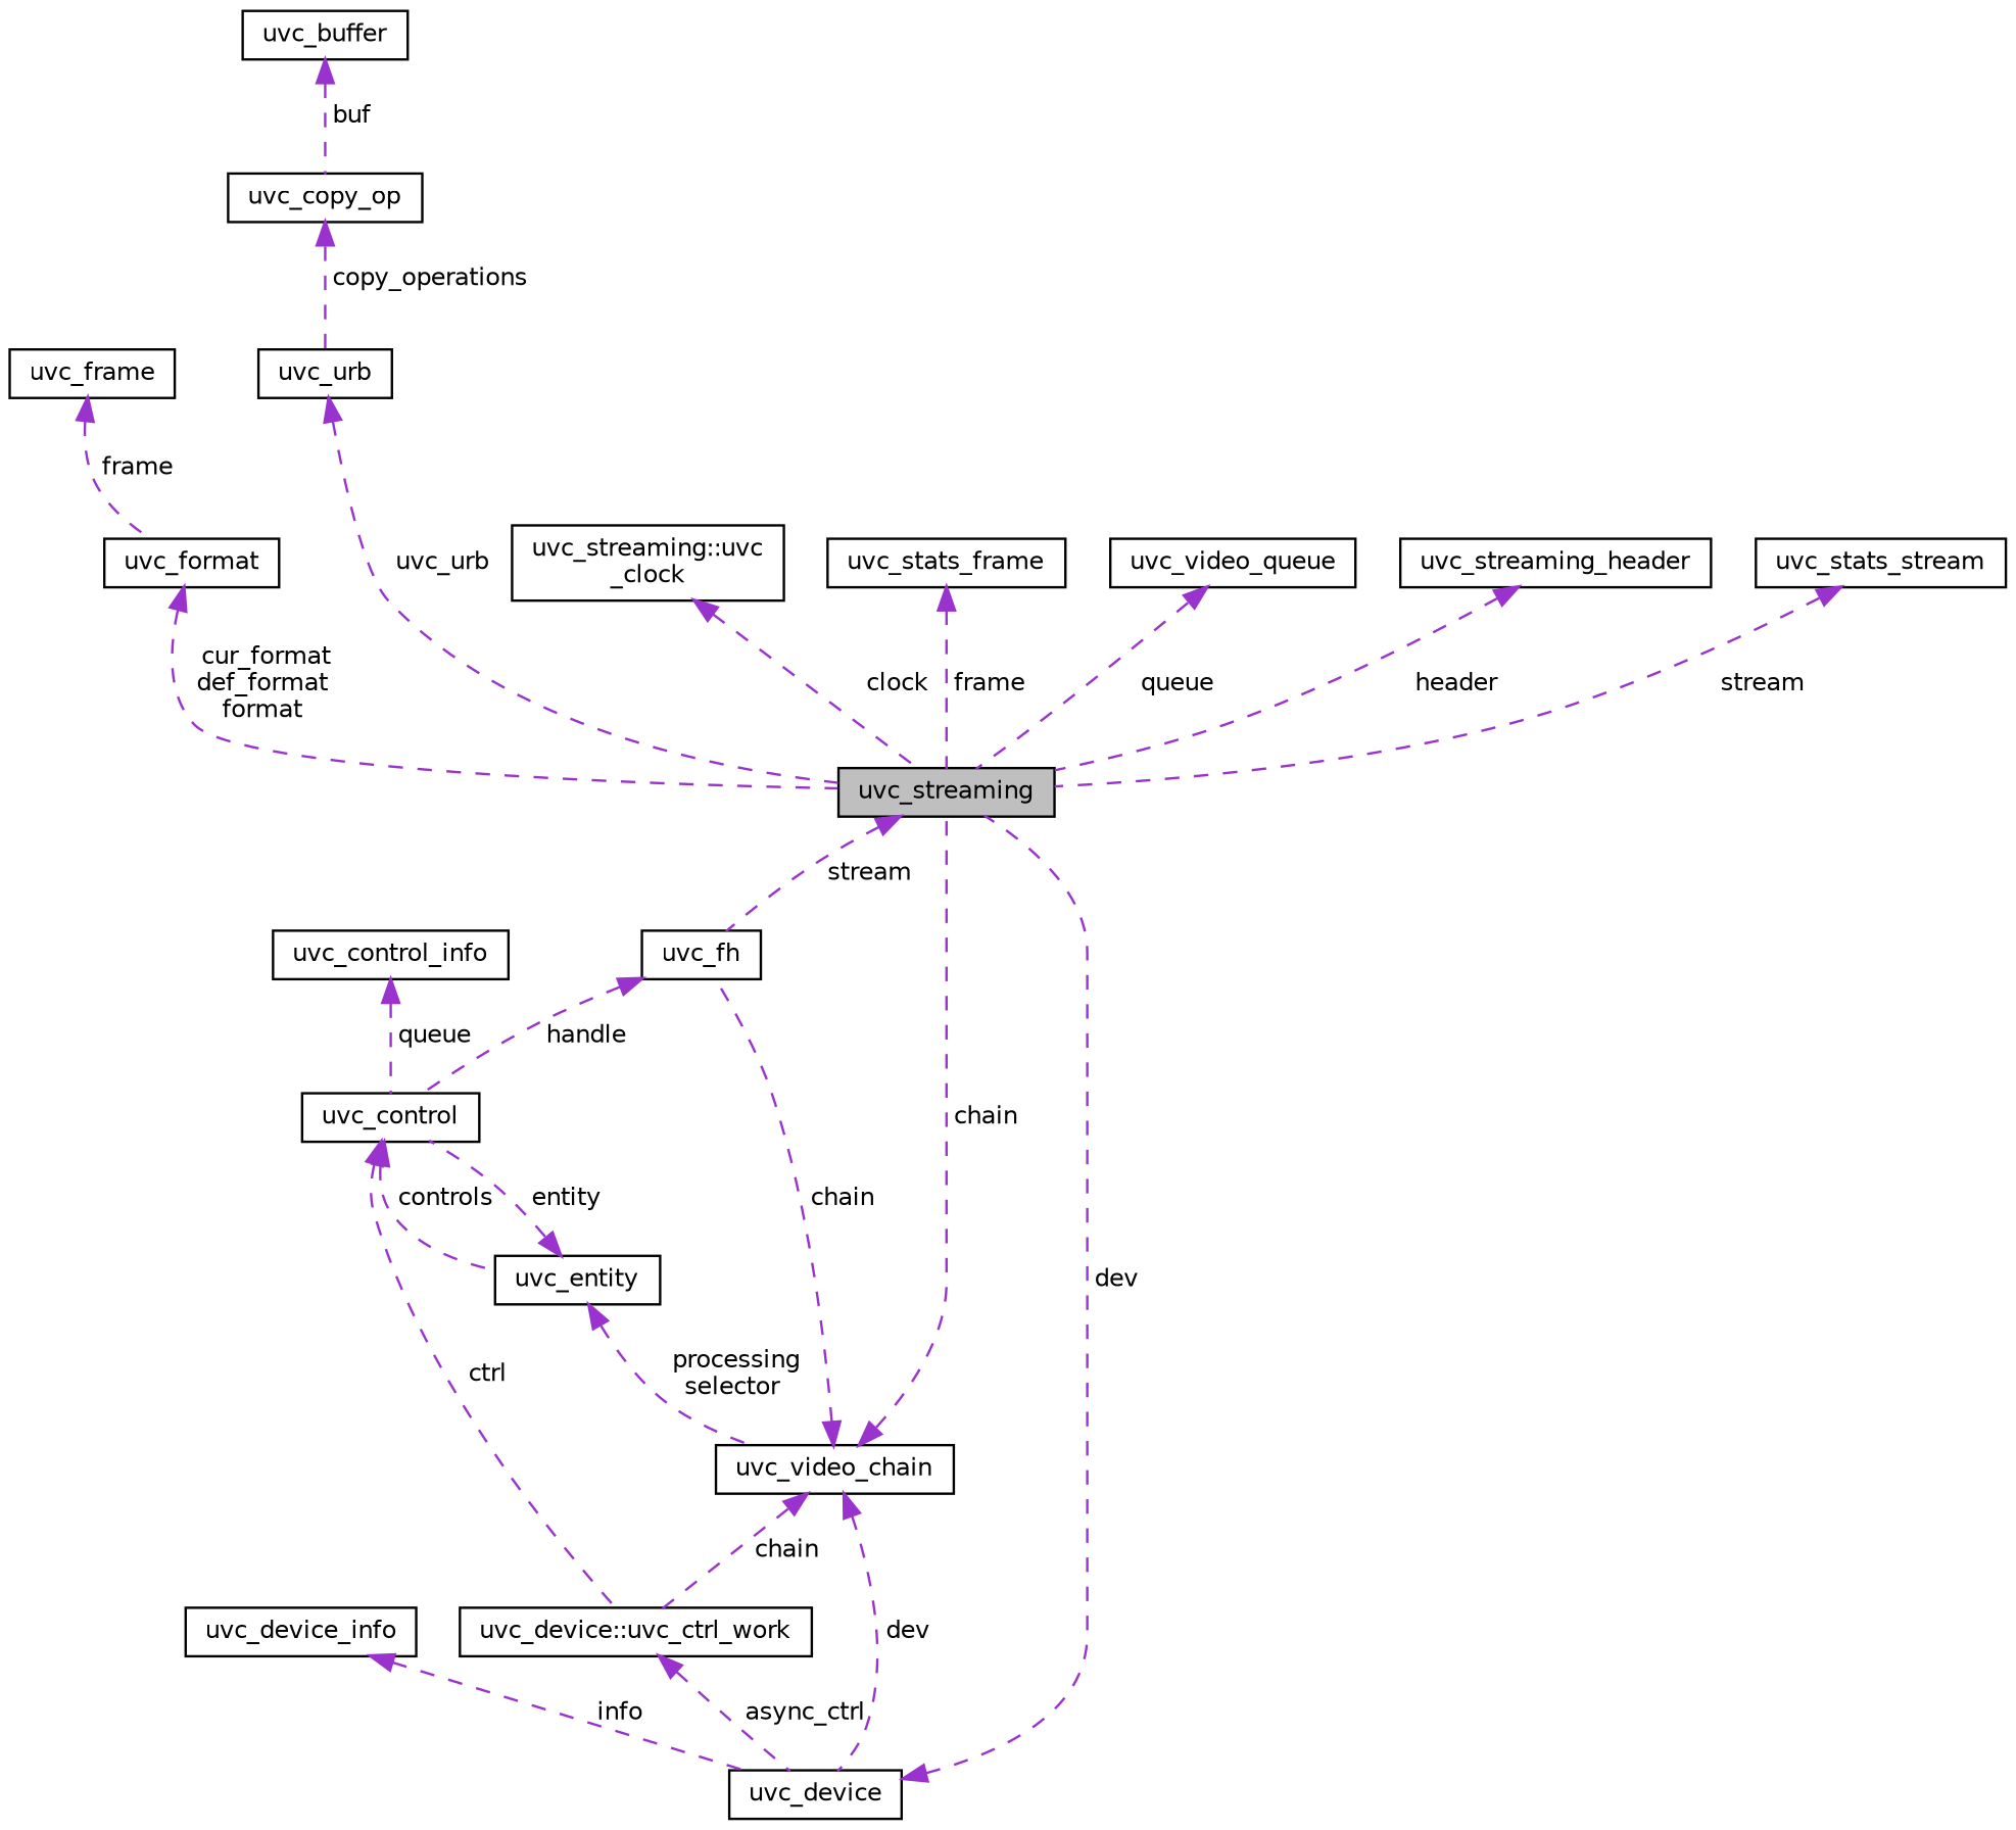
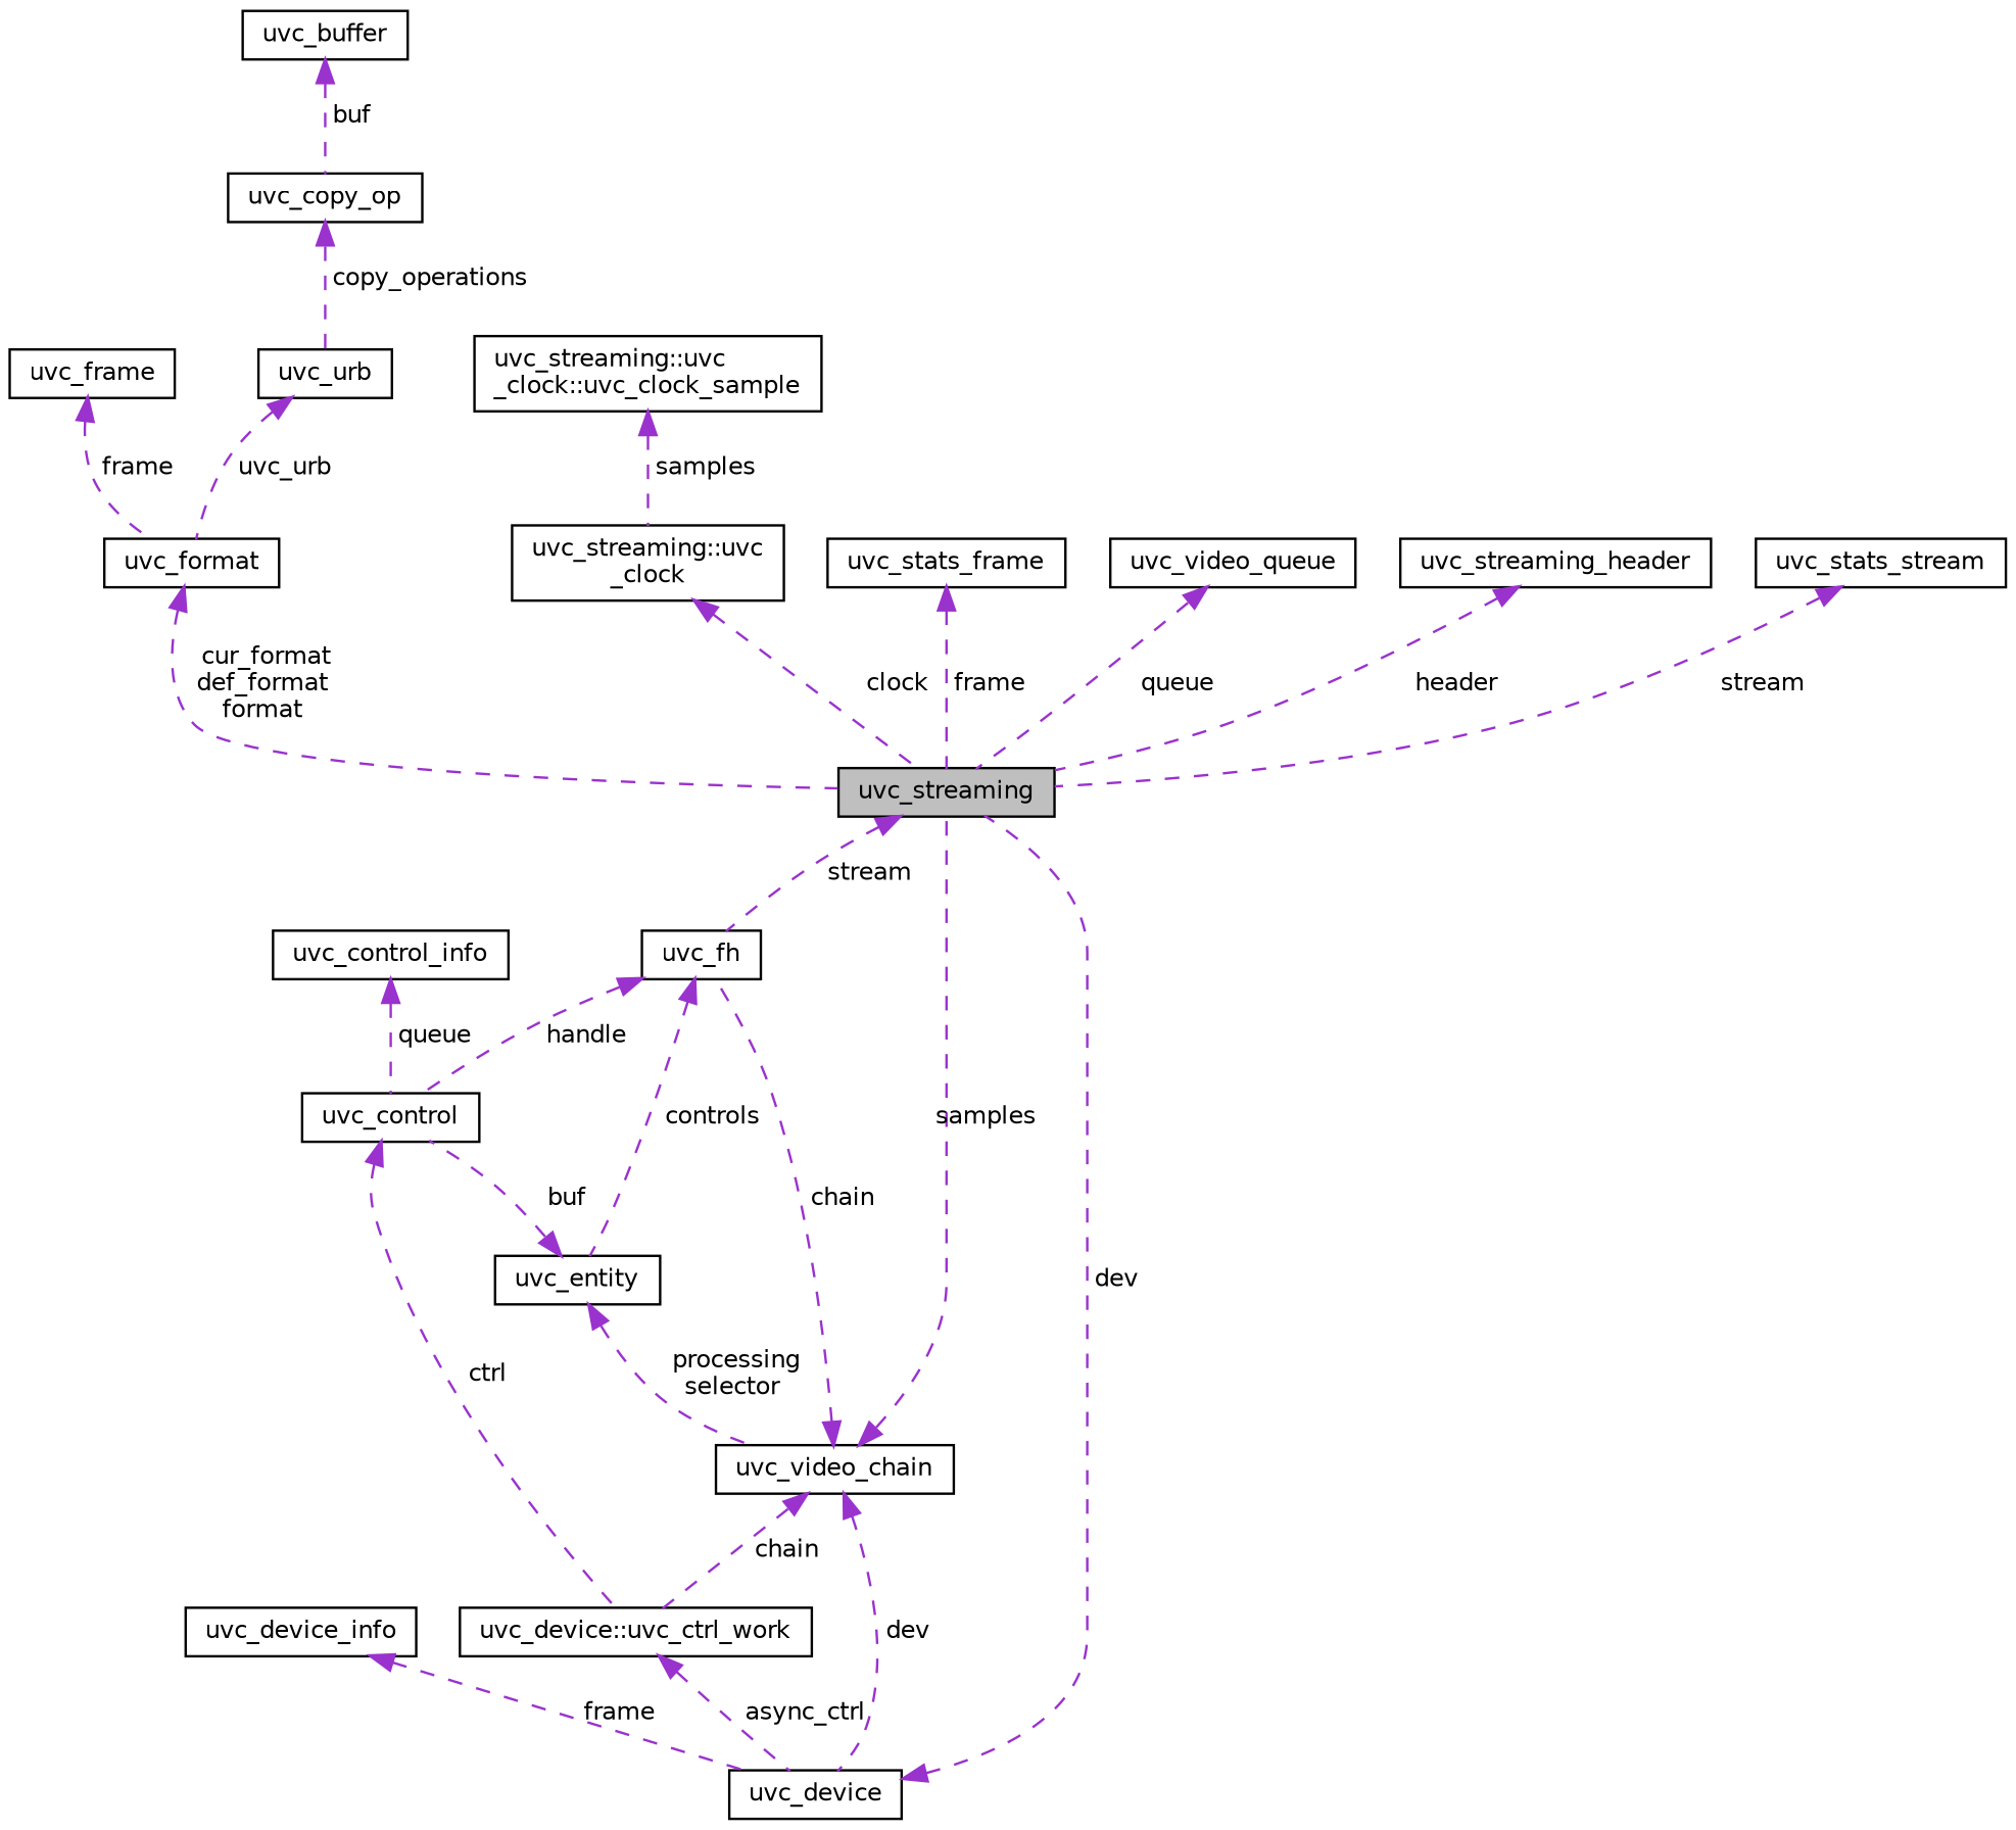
  digraph {
    rankdir=TB
    node [color=black fillcolor=white fontname=Helvetica fontsize=10 shape=record style=filled]
    edge [color=darkorchid3 dir=back fontname=Helvetica fontsize=10 labelfontname=Helvetica labelfontsize=10 style=dashed]
    n1 [fillcolor=grey75 fontcolor=black height=0.2 label=uvc_streaming width=0.4]
    n2 [height=0.2 label=uvc_fh width=0.4]
    n3 [height=0.2 label=uvc_control width=0.4]
    n4 [height=0.2 label=uvc_urb width=0.4]
    n5 [height=0.2 label="uvc_streaming::uvc\l_clock" width=0.4]
+   n6 [height=0.2 label="uvc_streaming::uvc\l_clock::uvc_clock_sample" width=0.4]
    n7 [height=0.2 label=uvc_video_chain width=0.4]
    n8 [height=0.2 label="uvc_device::uvc_ctrl_work" width=0.4]
    n9 [height=0.2 label=uvc_device width=0.4]
    n10 [height=0.2 label=uvc_entity width=0.4]
    n11 [height=0.2 label=uvc_control_info width=0.4]
    n12 [height=0.2 label=uvc_device_info width=0.4]
    n13 [height=0.2 label=uvc_copy_op width=0.4]
    n14 [height=0.2 label=uvc_buffer width=0.4]
    n15 [height=0.2 label=uvc_frame width=0.4]
    n16 [height=0.2 label=uvc_format width=0.4]
    n17 [height=0.2 label=uvc_stats_frame width=0.4]
    n18 [height=0.2 label=uvc_video_queue width=0.4]
    n19 [height=0.2 label=uvc_streaming_header width=0.4]
    n20 [height=0.2 label=uvc_stats_stream width=0.4]
    n1 -> n2 [label=" stream"]
    n2 -> n3 [label=" handle"]
    n3 -> n8 [label=" ctrl"]
-   n3 -> n10 [label=" controls"]
-   n4 -> n1 [label=" uvc_urb"]
+   n2 -> n10 [label=" controls"]
+   n4 -> n16 [label=" uvc_urb"]
    n5 -> n1 [label=" clock"]
-   n7 -> n1 [label=" chain"]
+   n6 -> n5 [label=" samples"]
+   n7 -> n1 [label=" samples"]
    n7 -> n2 [label=" chain"]
    n7 -> n8 [label=" chain"]
    n7 -> n9 [label=" dev"]
    n8 -> n9 [label=" async_ctrl"]
    n9 -> n1 [label=" dev"]
-   n10 -> n3 [label=" entity"]
+   n10 -> n3 [label=" buf"]
    n10 -> n7 [label=" processing\nselector"]
    n11 -> n3 [label=" queue"]
-   n12 -> n9 [label=" info"]
+   n12 -> n9 [label=" frame"]
    n13 -> n4 [label=" copy_operations"]
    n14 -> n13 [label=" buf"]
    n15 -> n16 [label=" frame"]
    n16 -> n1 [label=" cur_format\ndef_format\nformat"]
    n17 -> n1 [label=" frame"]
    n18 -> n1 [label=" queue"]
    n19 -> n1 [label=" header"]
    n20 -> n1 [label=" stream"]
  }
